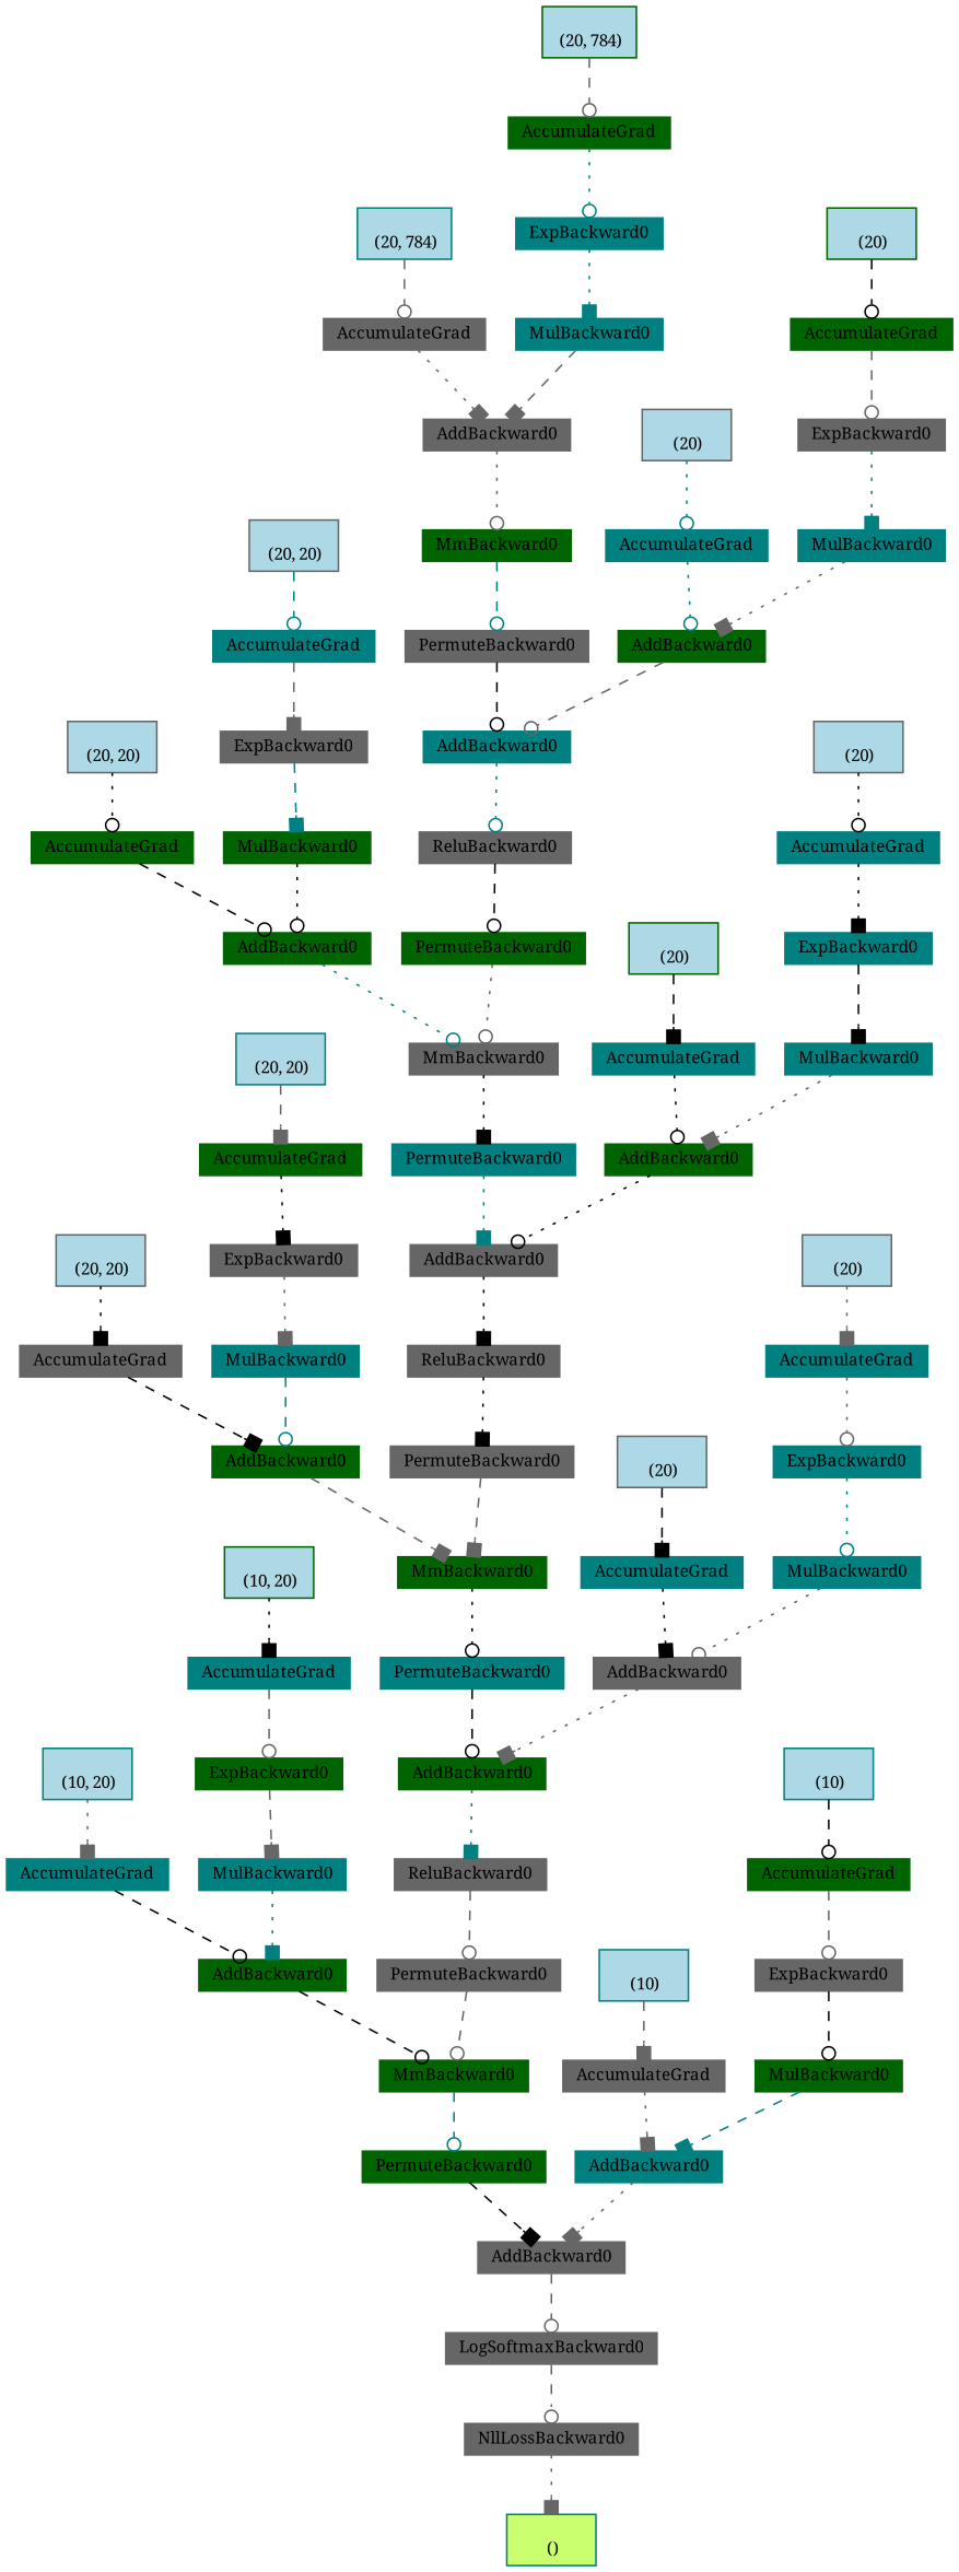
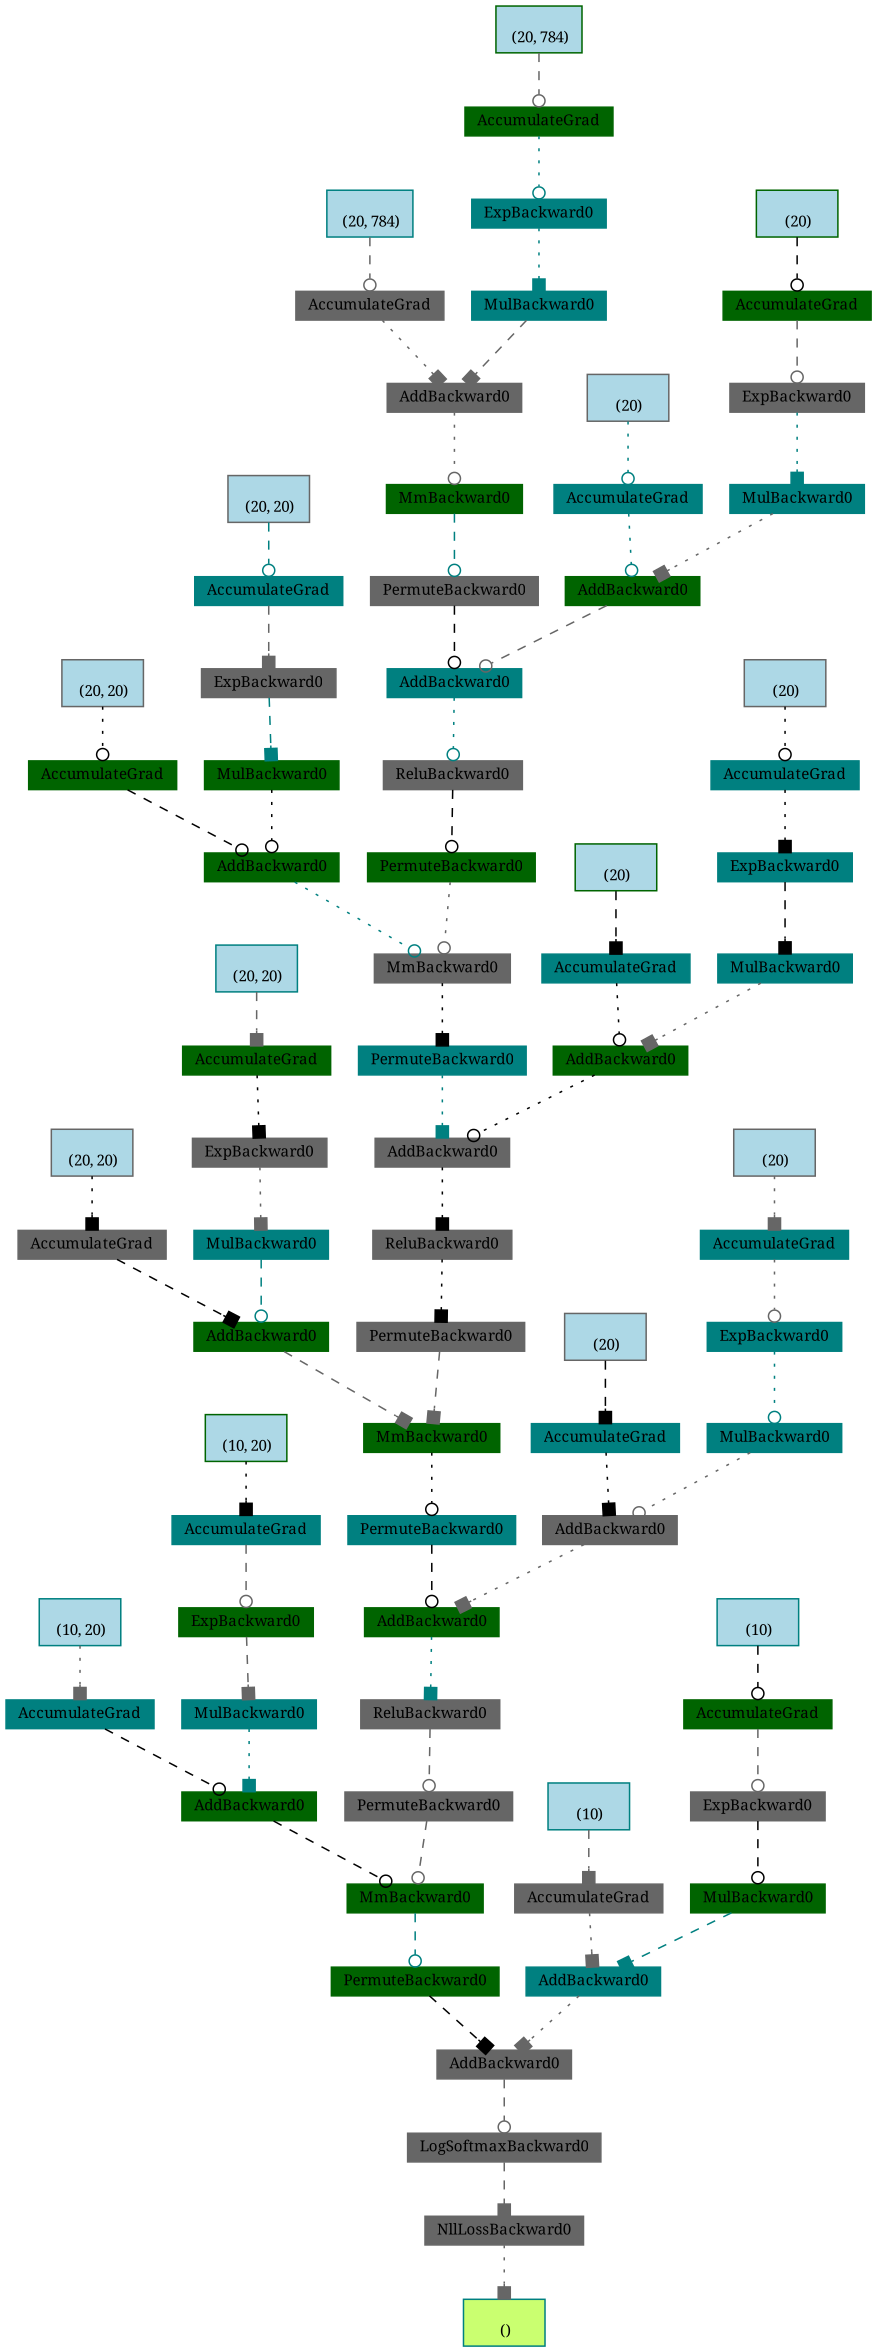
  digraph {
    fontname="Noto Serif"
    node [align=left fontname="Noto Serif" fontsize=10 ranksep=0.1 shape=box style=filled color=teal]
    edge [color=gray40 style=dotted arrowhead=box fontname="Noto Serif"]
    n1 [fillcolor=darkolivegreen1 height=0.2 label="\n ()"]
    n2 [height=0.2 label=NllLossBackward0 color=gray40]
    n3 [height=0.2 label=LogSoftmaxBackward0 color=gray40]
    n4 [height=0.2 label=AddBackward0 color=gray40]
    n5 [height=0.2 label=PermuteBackward0 color=darkgreen]
    n6 [height=0.2 label=MmBackward0 color=darkgreen]
    n7 [height=0.2 label=AddBackward0 color=darkgreen]
    n8 [height=0.2 label=AccumulateGrad]
    n9 [fillcolor=lightblue height=0.2 label="\n (10, 20)"]
    n10 [height=0.2 label=MulBackward0]
    n11 [height=0.2 label=ExpBackward0 color=darkgreen]
    n12 [height=0.2 label=AccumulateGrad]
    n13 [fillcolor=lightblue height=0.2 label="\n (10, 20)" color=darkgreen]
    n14 [height=0.2 label=PermuteBackward0 color=gray40]
    n15 [height=0.2 label=ReluBackward0 color=gray40]
    n16 [height=0.2 label=AddBackward0 color=darkgreen]
    n17 [height=0.2 label=PermuteBackward0]
    n18 [height=0.2 label=MmBackward0 color=darkgreen]
    n19 [height=0.2 label=AddBackward0 color=darkgreen]
    n20 [height=0.2 label=AccumulateGrad color=gray40]
    n21 [fillcolor=lightblue height=0.2 label="\n (20, 20)" color=gray40]
    n22 [height=0.2 label=MulBackward0]
    n23 [height=0.2 label=ExpBackward0 color=gray40]
    n24 [height=0.2 label=AccumulateGrad color=darkgreen]
    n25 [fillcolor=lightblue height=0.2 label="\n (20, 20)"]
    n26 [height=0.2 label=PermuteBackward0 color=gray40]
    n27 [height=0.2 label=ReluBackward0 color=gray40]
    n28 [height=0.2 label=AddBackward0 color=gray40]
    n29 [height=0.2 label=PermuteBackward0]
    n30 [height=0.2 label=MmBackward0 color=gray40]
    n31 [height=0.2 label=AddBackward0 color=darkgreen]
    n32 [height=0.2 label=AccumulateGrad color=darkgreen]
    n33 [fillcolor=lightblue height=0.2 label="\n (20, 20)" color=gray40]
    n34 [height=0.2 label=MulBackward0 color=darkgreen]
    n35 [height=0.2 label=ExpBackward0 color=gray40]
    n36 [height=0.2 label=AccumulateGrad]
    n37 [fillcolor=lightblue height=0.2 label="\n (20, 20)" color=gray40]
    n38 [height=0.2 label=PermuteBackward0 color=darkgreen]
    n39 [height=0.2 label=ReluBackward0 color=gray40]
    n40 [height=0.2 label=AddBackward0]
    n41 [height=0.2 label=PermuteBackward0 color=gray40]
    n42 [height=0.2 label=MmBackward0 color=darkgreen]
    n43 [height=0.2 label=AddBackward0 color=gray40]
    n44 [height=0.2 label=AccumulateGrad color=gray40]
    n45 [fillcolor=lightblue height=0.2 label="\n (20, 784)"]
    n46 [height=0.2 label=MulBackward0]
    n47 [height=0.2 label=ExpBackward0]
    n48 [height=0.2 label=AccumulateGrad color=darkgreen]
    n49 [fillcolor=lightblue height=0.2 label="\n (20, 784)" color=darkgreen]
    n50 [height=0.2 label=AddBackward0 color=darkgreen]
    n51 [height=0.2 label=AccumulateGrad]
    n52 [fillcolor=lightblue height=0.2 label="\n (20)" color=gray40]
    n53 [height=0.2 label=MulBackward0]
    n54 [height=0.2 label=ExpBackward0 color=gray40]
    n55 [height=0.2 label=AccumulateGrad color=darkgreen]
    n56 [fillcolor=lightblue height=0.2 label="\n (20)" color=darkgreen]
    n57 [height=0.2 label=AddBackward0 color=darkgreen]
    n58 [height=0.2 label=AccumulateGrad]
    n59 [fillcolor=lightblue height=0.2 label="\n (20)" color=darkgreen]
    n60 [height=0.2 label=MulBackward0]
    n61 [height=0.2 label=ExpBackward0]
    n62 [height=0.2 label=AccumulateGrad]
    n63 [fillcolor=lightblue height=0.2 label="\n (20)" color=gray40]
    n64 [height=0.2 label=AddBackward0 color=gray40]
    n65 [height=0.2 label=AccumulateGrad]
    n66 [fillcolor=lightblue height=0.2 label="\n (20)" color=gray40]
    n67 [height=0.2 label=MulBackward0]
    n68 [height=0.2 label=ExpBackward0]
    n69 [height=0.2 label=AccumulateGrad]
    n70 [fillcolor=lightblue height=0.2 label="\n (20)" color=gray40]
    n71 [height=0.2 label=AddBackward0]
    n72 [height=0.2 label=AccumulateGrad color=gray40]
    n73 [fillcolor=lightblue height=0.2 label="\n (10)"]
    n74 [height=0.2 label=MulBackward0 color=darkgreen]
    n75 [height=0.2 label=ExpBackward0 color=gray40]
    n76 [height=0.2 label=AccumulateGrad color=darkgreen]
    n77 [fillcolor=lightblue height=0.2 label="\n (10)"]
    n2 -> n1
-   n3 -> n2 [style=dashed arrowhead=odot]
+   n3 -> n2 [style=dashed]
    n4 -> n3 [style=dashed arrowhead=odot]
    n5 -> n4 [color=black style=dashed]
    n6 -> n5 [color=teal style=dashed arrowhead=odot]
    n7 -> n6 [color=black style=dashed arrowhead=odot]
    n8 -> n7 [color=black style=dashed arrowhead=odot]
    n9 -> n8
    n10 -> n7 [color=teal]
    n11 -> n10 [style=dashed]
    n12 -> n11 [style=dashed arrowhead=odot]
    n13 -> n12 [color=black]
    n14 -> n6 [style=dashed arrowhead=odot]
    n15 -> n14 [style=dashed arrowhead=odot]
    n16 -> n15 [color=teal]
    n17 -> n16 [color=black style=dashed arrowhead=odot]
    n18 -> n17 [color=black arrowhead=odot]
    n19 -> n18 [style=dashed]
    n20 -> n19 [color=black style=dashed]
    n21 -> n20 [color=black]
    n22 -> n19 [color=teal style=dashed arrowhead=odot]
    n23 -> n22
    n24 -> n23 [color=black]
    n25 -> n24 [style=dashed]
    n26 -> n18 [style=dashed]
    n27 -> n26 [color=black]
    n28 -> n27 [color=black]
    n29 -> n28 [color=teal]
    n30 -> n29 [color=black]
    n31 -> n30 [color=teal arrowhead=odot]
    n32 -> n31 [color=black style=dashed arrowhead=odot]
    n33 -> n32 [color=black arrowhead=odot]
    n34 -> n31 [color=black arrowhead=odot]
    n35 -> n34 [color=teal style=dashed]
    n36 -> n35 [style=dashed]
    n37 -> n36 [color=teal style=dashed arrowhead=odot]
    n38 -> n30 [arrowhead=odot]
    n39 -> n38 [color=black style=dashed arrowhead=odot]
    n40 -> n39 [color=teal arrowhead=odot]
    n41 -> n40 [color=black style=dashed arrowhead=odot]
    n42 -> n41 [color=teal style=dashed arrowhead=odot]
    n43 -> n42 [arrowhead=odot]
    n44 -> n43
    n45 -> n44 [style=dashed arrowhead=odot]
    n46 -> n43 [style=dashed]
    n47 -> n46 [color=teal]
    n48 -> n47 [color=teal arrowhead=odot]
    n49 -> n48 [style=dashed arrowhead=odot]
    n50 -> n40 [style=dashed arrowhead=odot]
    n51 -> n50 [color=teal arrowhead=odot]
    n52 -> n51 [color=teal arrowhead=odot]
    n53 -> n50
    n54 -> n53 [color=teal]
    n55 -> n54 [style=dashed arrowhead=odot]
    n56 -> n55 [color=black style=dashed arrowhead=odot]
    n57 -> n28 [color=black arrowhead=odot]
    n58 -> n57 [color=black arrowhead=odot]
    n59 -> n58 [color=black style=dashed]
    n60 -> n57
    n61 -> n60 [color=black style=dashed]
    n62 -> n61 [color=black]
    n63 -> n62 [color=black arrowhead=odot]
    n64 -> n16
    n65 -> n64 [color=black]
    n66 -> n65 [color=black style=dashed]
    n67 -> n64 [arrowhead=odot]
    n68 -> n67 [color=teal arrowhead=odot]
    n69 -> n68 [arrowhead=odot]
    n70 -> n69
    n71 -> n4
    n72 -> n71
    n73 -> n72 [style=dashed]
    n74 -> n71 [color=teal style=dashed]
    n75 -> n74 [color=black style=dashed arrowhead=odot]
    n76 -> n75 [style=dashed arrowhead=odot]
    n77 -> n76 [color=black style=dashed arrowhead=odot]
  }
